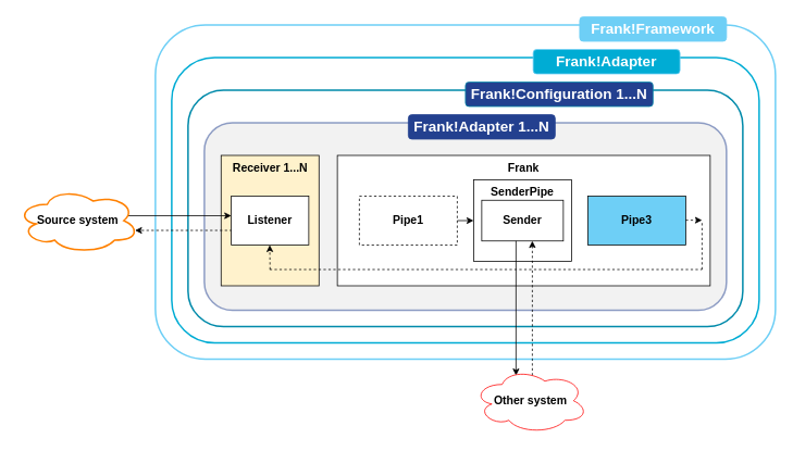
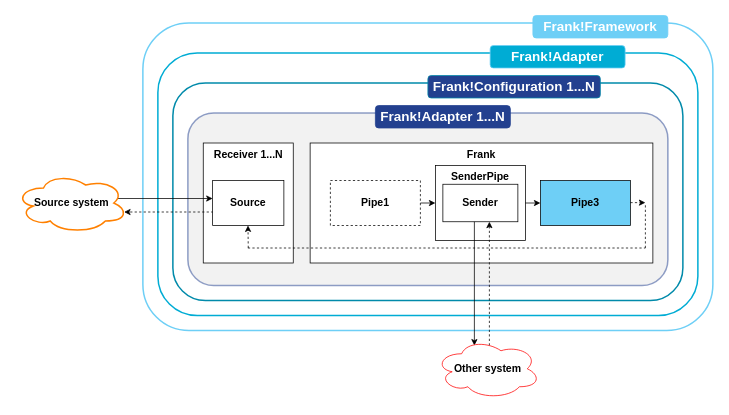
  <mxCell id="0" />
  <mxCell id="1" parent="0" />
  <mxCell id="2" value="" style="rounded=1;whiteSpace=wrap;html=1;verticalAlign=top;align=center;strokeColor=#6ecff6;strokeWidth=2;" parent="1" vertex="1"><mxGeometry x="190" y="30" width="760" height="410" as="geometry" /></mxCell>
  <mxCell id="3" value="" style="rounded=1;whiteSpace=wrap;html=1;align=center;verticalAlign=top;strokeColor=#00acd4;strokeWidth=2;" parent="1" vertex="1"><mxGeometry x="210" y="70" width="720" height="350" as="geometry" /></mxCell>
  <mxCell id="4" value="" style="rounded=1;whiteSpace=wrap;html=1;align=center;verticalAlign=top;strokeColor=#018aaa;strokeWidth=2;" parent="1" vertex="1"><mxGeometry x="230" y="110" width="680" height="290" as="geometry" /></mxCell>
  <mxCell id="5" value="" style="rounded=1;whiteSpace=wrap;html=1;align=center;verticalAlign=top;strokeColor=#23408f;strokeWidth=2;fillColor=#E6E6E6;opacity=50;" parent="1" vertex="1"><mxGeometry x="250" y="150" width="640" height="230" as="geometry" /></mxCell>
- <mxCell id="6" value="&lt;font style=&quot;font-size: 14px&quot;&gt;&lt;b&gt;Receiver 1...N&lt;/b&gt;&lt;/font&gt;" style="rounded=0;whiteSpace=wrap;html=1;align=center;verticalAlign=top;fillColor=#fff2cc;" parent="1" vertex="1"><mxGeometry x="270.5" y="190" width="120" height="160" as="geometry" /></mxCell>
+ <mxCell id="6" value="&lt;font style=&quot;font-size: 14px&quot;&gt;&lt;b&gt;Receiver 1...N&lt;/b&gt;&lt;/font&gt;" style="rounded=0;whiteSpace=wrap;html=1;align=center;verticalAlign=top;" parent="1" vertex="1"><mxGeometry x="270.5" y="190" width="120" height="160" as="geometry" /></mxCell>
  <mxCell id="7" value="&lt;font style=&quot;font-size: 14px&quot;&gt;&lt;b&gt;Frank&lt;/b&gt;&lt;/font&gt;" style="rounded=0;whiteSpace=wrap;html=1;align=center;verticalAlign=top;" parent="1" vertex="1"><mxGeometry x="413" y="190" width="457" height="160" as="geometry" /></mxCell>
  <mxCell id="8" value="&lt;font style=&quot;font-size: 14px&quot;&gt;&lt;b&gt;Pipe1&lt;/b&gt;&lt;/font&gt;" style="rounded=0;whiteSpace=wrap;html=1;align=center;dashed=1;" parent="1" vertex="1"><mxGeometry x="440" y="240" width="120" height="60" as="geometry" /></mxCell>
  <mxCell id="9" value="&lt;font style=&quot;font-size: 14px&quot;&gt;&lt;b&gt;SenderPipe&lt;/b&gt;&lt;/font&gt;" style="rounded=0;whiteSpace=wrap;html=1;align=center;verticalAlign=top;" parent="1" vertex="1"><mxGeometry x="580" y="220" width="120" height="100" as="geometry" /></mxCell>
  <mxCell id="10" value="&lt;font style=&quot;font-size: 14px&quot;&gt;&lt;b&gt;Pipe3&lt;/b&gt;&lt;/font&gt;" style="rounded=0;whiteSpace=wrap;html=1;align=center;fillColor=#6ecff6;" parent="1" vertex="1"><mxGeometry x="720" y="240" width="120" height="60" as="geometry" /></mxCell>
  <mxCell id="11" value="&lt;font style=&quot;font-size: 14px&quot;&gt;&lt;b&gt;Sender&lt;/b&gt;&lt;/font&gt;" style="rounded=0;whiteSpace=wrap;html=1;align=center;" parent="1" vertex="1"><mxGeometry x="590" y="245" width="100" height="50" as="geometry" /></mxCell>
  <mxCell id="12" value="" style="endArrow=classic;html=1;exitX=1;exitY=0.5;exitDx=0;exitDy=0;entryX=0;entryY=0.5;entryDx=0;entryDy=0;" parent="1" source="8" target="9" edge="1"><mxGeometry width="50" height="50" relative="1" as="geometry"><mxPoint x="425" y="280" as="sourcePoint" /><mxPoint x="450" y="280" as="targetPoint" /></mxGeometry></mxCell>
+ <mxCell id="13" value="" style="endArrow=classic;html=1;exitX=1;exitY=0.5;exitDx=0;exitDy=0;entryX=0;entryY=0.5;entryDx=0;entryDy=0;" parent="1" source="9" target="10" edge="1"><mxGeometry width="50" height="50" relative="1" as="geometry"><mxPoint x="570" y="280" as="sourcePoint" /><mxPoint x="590" y="280" as="targetPoint" /></mxGeometry></mxCell>
  <mxCell id="14" style="rounded=0;orthogonalLoop=1;jettySize=auto;html=1;exitX=0.867;exitY=0.425;exitDx=0;exitDy=0;exitPerimeter=0;" parent="1" source="27" edge="1"><mxGeometry relative="1" as="geometry"><mxPoint x="159" y="264" as="sourcePoint" /><mxPoint x="283" y="264" as="targetPoint" /></mxGeometry></mxCell>
  <mxCell id="15" value="" style="endArrow=classic;html=1;exitX=0.5;exitY=1;exitDx=0;exitDy=0;anchorPointDirection=0;" parent="1" edge="1"><mxGeometry width="50" height="50" relative="1" as="geometry"><mxPoint x="632" y="295" as="sourcePoint" /><mxPoint x="632" y="460" as="targetPoint" /></mxGeometry></mxCell>
  <mxCell id="16" value="" style="endArrow=classic;html=1;dashed=1;" edge="1" parent="1"><mxGeometry width="50" height="50" relative="1" as="geometry"><mxPoint x="330.5" y="330" as="sourcePoint" /><mxPoint x="330.16" y="300" as="targetPoint" /></mxGeometry></mxCell>
  <mxCell id="17" value="" style="endArrow=classic;html=1;exitX=1;exitY=0.5;exitDx=0;exitDy=0;entryX=0;entryY=0.5;entryDx=0;entryDy=0;dashed=1;" edge="1" parent="1"><mxGeometry width="50" height="50" relative="1" as="geometry"><mxPoint x="840" y="269.5" as="sourcePoint" /><mxPoint x="860" y="269.5" as="targetPoint" /></mxGeometry></mxCell>
  <mxCell id="18" value="" style="endArrow=none;html=1;dashed=1;" edge="1" parent="1"><mxGeometry width="50" height="50" relative="1" as="geometry"><mxPoint x="860" y="330" as="sourcePoint" /><mxPoint x="860" y="270" as="targetPoint" /></mxGeometry></mxCell>
  <mxCell id="19" value="" style="endArrow=none;html=1;dashed=1;" edge="1" parent="1"><mxGeometry width="50" height="50" relative="1" as="geometry"><mxPoint x="330" y="330" as="sourcePoint" /><mxPoint x="860" y="330" as="targetPoint" /></mxGeometry></mxCell>
  <mxCell id="20" value="&lt;font style=&quot;font-size: 18px&quot; color=&quot;#ffffff&quot;&gt;&lt;b&gt;Frank!Framework&lt;/b&gt;&lt;/font&gt;" style="rounded=1;whiteSpace=wrap;html=1;strokeColor=#6ecff6;fillColor=#6ecff6;" vertex="1" parent="1"><mxGeometry x="710" y="20" width="180" height="30" as="geometry" /></mxCell>
  <mxCell id="21" value="&lt;font style=&quot;font-size: 18px&quot; color=&quot;#ffffff&quot;&gt;&lt;b&gt;Frank!Adapter&lt;/b&gt;&lt;/font&gt;" style="rounded=1;whiteSpace=wrap;html=1;strokeColor=#6ecff6;fillColor=#00acd4;" vertex="1" parent="1"><mxGeometry x="653" y="60" width="180" height="30" as="geometry" /></mxCell>
  <mxCell id="22" value="&lt;font style=&quot;font-size: 18px&quot; color=&quot;#ffffff&quot;&gt;&lt;b&gt;Frank!Configuration 1...N&lt;/b&gt;&lt;/font&gt;" style="rounded=1;whiteSpace=wrap;html=1;fillColor=#23408f;strokeColor=#018AAA;" vertex="1" parent="1"><mxGeometry x="570" y="100" width="230" height="30" as="geometry" /></mxCell>
  <mxCell id="23" value="&lt;font style=&quot;font-size: 18px&quot; color=&quot;#ffffff&quot;&gt;&lt;b&gt;Frank!Adapter 1...N&lt;/b&gt;&lt;/font&gt;" style="rounded=1;whiteSpace=wrap;html=1;fillColor=#23408f;strokeColor=#23408F;" vertex="1" parent="1"><mxGeometry x="500" y="140" width="180" height="30" as="geometry" /></mxCell>
  <mxCell id="24" style="rounded=0;orthogonalLoop=1;jettySize=auto;html=1;dashed=1;exitX=0.074;exitY=0.7;exitDx=0;exitDy=0;exitPerimeter=0;" edge="1" parent="1" source="28"><mxGeometry relative="1" as="geometry"><mxPoint x="277" y="282" as="sourcePoint" /><mxPoint x="165" y="282" as="targetPoint" /></mxGeometry></mxCell>
  <mxCell id="25" value="" style="endArrow=classic;html=1;entryX=0.5;entryY=0.113;entryDx=0;entryDy=0;entryPerimeter=0;dashed=1;" edge="1" parent="1"><mxGeometry width="50" height="50" relative="1" as="geometry"><mxPoint x="652" y="460" as="sourcePoint" /><mxPoint x="652" y="295" as="targetPoint" /></mxGeometry></mxCell>
  <mxCell id="26" value="&lt;font style=&quot;font-size: 14px&quot;&gt;&lt;b&gt;Other system&lt;/b&gt;&lt;/font&gt;" style="ellipse;shape=cloud;whiteSpace=wrap;html=1;align=center;strokeColor=#FF0000;connectable=0;" parent="1" vertex="1"><mxGeometry x="580" y="451" width="140" height="80" as="geometry" /></mxCell>
  <mxCell id="27" value="&lt;font style=&quot;font-size: 14px&quot;&gt;&lt;b&gt;Source system&lt;/b&gt;&lt;/font&gt;" style="ellipse;shape=cloud;whiteSpace=wrap;html=1;align=center;strokeColor=#FF8000;strokeWidth=2;" parent="1" vertex="1"><mxGeometry x="20" y="230" width="150" height="80" as="geometry" /></mxCell>
- <mxCell id="28" value="&lt;font style=&quot;font-size: 14px&quot;&gt;&lt;b&gt;Listener&lt;/b&gt;&lt;/font&gt;" style="rounded=0;whiteSpace=wrap;html=1;align=center;" parent="1" vertex="1"><mxGeometry x="283" y="240" width="95" height="60" as="geometry" /></mxCell>
+ <mxCell id="28" value="&lt;font style=&quot;font-size: 14px&quot;&gt;&lt;b&gt;Source&lt;/b&gt;&lt;/font&gt;" style="rounded=0;whiteSpace=wrap;html=1;align=center;" parent="1" vertex="1"><mxGeometry x="283" y="240" width="95" height="60" as="geometry" /></mxCell>
